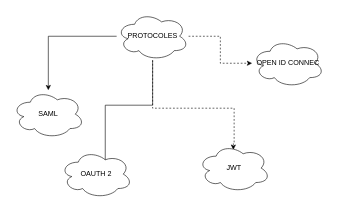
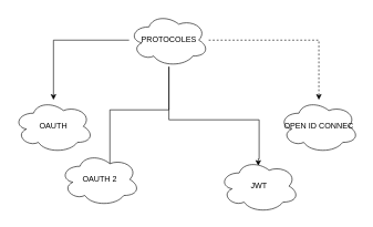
  <mxCell id="0" />
  <mxCell id="1" parent="0" />
  <mxCell id="2" style="edgeStyle=orthogonalEdgeStyle;rounded=0;orthogonalLoop=1;jettySize=auto;html=1;" edge="1" parent="1" source="5" target="8"><mxGeometry relative="1" as="geometry" /></mxCell>
  <mxCell id="3" style="edgeStyle=orthogonalEdgeStyle;rounded=0;orthogonalLoop=1;jettySize=auto;html=1;dashed=1;" edge="1" parent="1" source="5" target="7"><mxGeometry relative="1" as="geometry" /></mxCell>
- <mxCell id="4" style="edgeStyle=orthogonalEdgeStyle;rounded=0;orthogonalLoop=1;jettySize=auto;html=1;entryX=0.489;entryY=0.117;entryDx=0;entryDy=0;entryPerimeter=0;dashed=1;" edge="1" parent="1" source="5" target="9"><mxGeometry relative="1" as="geometry"><Array as="points"><mxPoint x="254" y="180" /><mxPoint x="390" y="180" /><mxPoint x="390" y="239" /><mxPoint x="389" y="239" /></Array></mxGeometry></mxCell>
+ <mxCell id="4" style="edgeStyle=orthogonalEdgeStyle;rounded=0;orthogonalLoop=1;jettySize=auto;html=1;entryX=0.489;entryY=0.117;entryDx=0;entryDy=0;entryPerimeter=0;" edge="1" parent="1" source="5" target="9"><mxGeometry relative="1" as="geometry"><Array as="points"><mxPoint x="254" y="180" /><mxPoint x="390" y="180" /><mxPoint x="390" y="239" /><mxPoint x="389" y="239" /></Array></mxGeometry></mxCell>
  <mxCell id="5" value="PROTOCOLES" style="ellipse;shape=cloud;whiteSpace=wrap;html=1;" vertex="1" parent="1"><mxGeometry x="194" y="20" width="120" height="80" as="geometry" /></mxCell>
- <mxCell id="6" value="OAUTH 2" style="ellipse;shape=cloud;whiteSpace=wrap;html=1;" vertex="1" parent="1"><mxGeometry x="100" y="250" width="120" height="80" as="geometry" /></mxCell>
- <mxCell id="7" value="OPEN ID CONNEC" style="ellipse;shape=cloud;whiteSpace=wrap;html=1;" vertex="1" parent="1"><mxGeometry x="420" y="65" width="120" height="80" as="geometry" /></mxCell>
- <mxCell id="8" value="SAML" style="ellipse;shape=cloud;whiteSpace=wrap;html=1;" vertex="1" parent="1"><mxGeometry x="20" y="150" width="120" height="80" as="geometry" /></mxCell>
+ <mxCell id="6" value="OAUTH 2" style="ellipse;shape=cloud;whiteSpace=wrap;html=1;" vertex="1" parent="1"><mxGeometry x="90" y="230" width="120" height="80" as="geometry" /></mxCell>
+ <mxCell id="7" value="OPEN ID CONNEC" style="ellipse;shape=cloud;whiteSpace=wrap;html=1;" vertex="1" parent="1"><mxGeometry x="420" y="150" width="120" height="80" as="geometry" /></mxCell>
+ <mxCell id="8" value="OAUTH" style="ellipse;shape=cloud;whiteSpace=wrap;html=1;" vertex="1" parent="1"><mxGeometry x="20" y="150" width="120" height="80" as="geometry" /></mxCell>
  <mxCell id="9" value="JWT" style="ellipse;shape=cloud;whiteSpace=wrap;html=1;" vertex="1" parent="1"><mxGeometry x="330" y="240" width="120" height="80" as="geometry" /></mxCell>
  <mxCell id="10" style="edgeStyle=orthogonalEdgeStyle;rounded=0;orthogonalLoop=1;jettySize=auto;html=1;entryX=0.625;entryY=0.2;entryDx=0;entryDy=0;entryPerimeter=0;endArrow=none;" edge="1" parent="1" source="5" target="6"><mxGeometry relative="1" as="geometry" /></mxCell>
